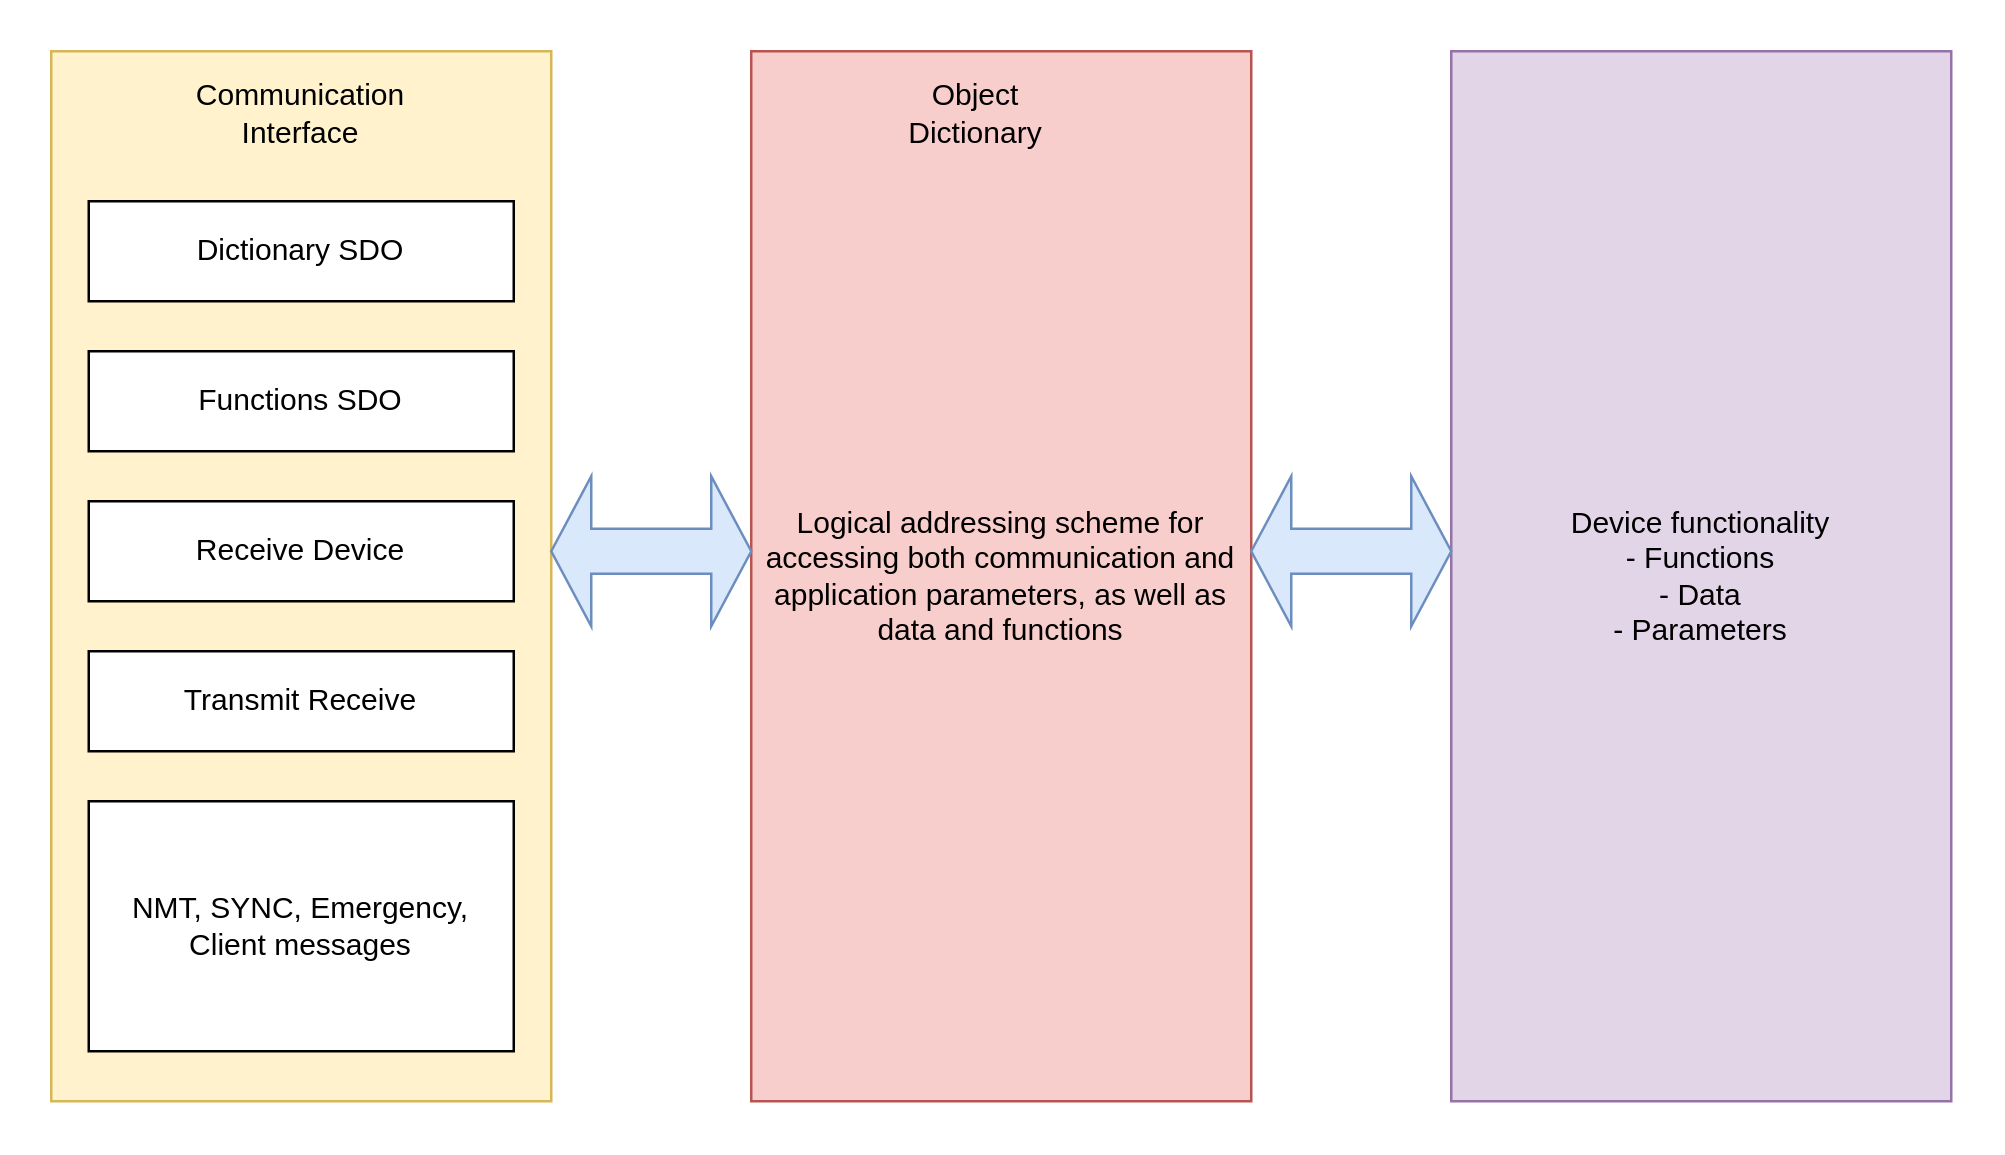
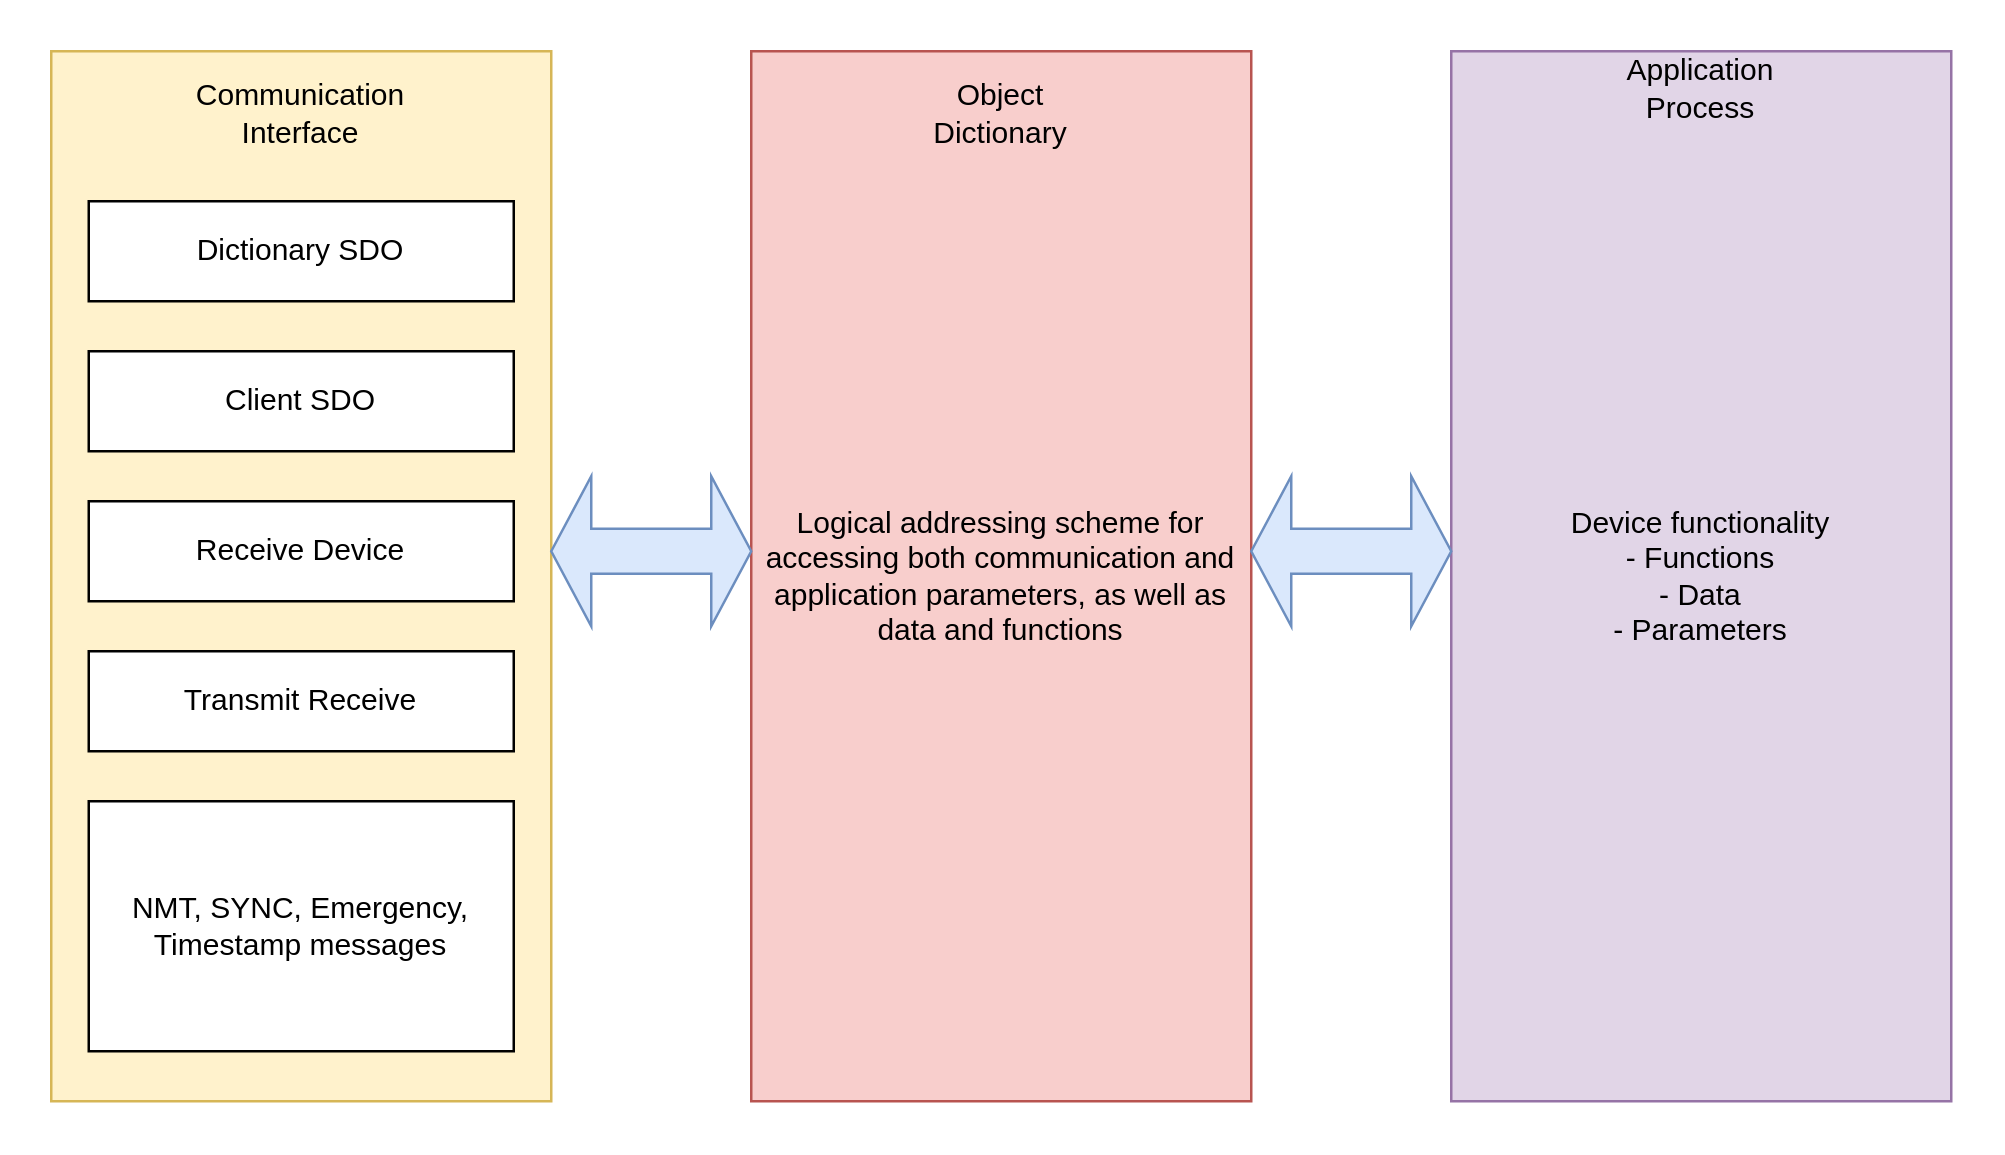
  <mxCell id="0" />
  <mxCell id="1" parent="0" />
  <mxCell id="2" value="" style="rounded=0;whiteSpace=wrap;html=1;fillColor=#fff2cc;strokeColor=#d6b656;" vertex="1" parent="1"><mxGeometry x="20" y="20" width="200" height="420" as="geometry" /></mxCell>
  <mxCell id="3" value="Dictionary SDO" style="rounded=0;whiteSpace=wrap;html=1;" vertex="1" parent="1"><mxGeometry x="35" y="80" width="170" height="40" as="geometry" /></mxCell>
  <mxCell id="4" value="Communication Interface" style="text;html=1;align=center;verticalAlign=middle;whiteSpace=wrap;rounded=0;" vertex="1" parent="1"><mxGeometry x="75" y="30" width="90" height="30" as="geometry" /></mxCell>
- <mxCell id="5" value="Functions SDO" style="rounded=0;whiteSpace=wrap;html=1;" vertex="1" parent="1"><mxGeometry x="35" y="140" width="170" height="40" as="geometry" /></mxCell>
+ <mxCell id="5" value="Client SDO" style="rounded=0;whiteSpace=wrap;html=1;" vertex="1" parent="1"><mxGeometry x="35" y="140" width="170" height="40" as="geometry" /></mxCell>
  <mxCell id="6" value="Receive Device" style="rounded=0;whiteSpace=wrap;html=1;" vertex="1" parent="1"><mxGeometry x="35" y="200" width="170" height="40" as="geometry" /></mxCell>
  <mxCell id="7" value="Transmit Receive" style="rounded=0;whiteSpace=wrap;html=1;" vertex="1" parent="1"><mxGeometry x="35" y="260" width="170" height="40" as="geometry" /></mxCell>
- <mxCell id="8" value="NMT, SYNC, Emergency, Client messages" style="rounded=0;whiteSpace=wrap;html=1;" vertex="1" parent="1"><mxGeometry x="35" y="320" width="170" height="100" as="geometry" /></mxCell>
+ <mxCell id="8" value="NMT, SYNC, Emergency, Timestamp messages" style="rounded=0;whiteSpace=wrap;html=1;" vertex="1" parent="1"><mxGeometry x="35" y="320" width="170" height="100" as="geometry" /></mxCell>
  <mxCell id="9" value="Logical addressing scheme for accessing both communication and application parameters, as well as data and functions" style="rounded=0;whiteSpace=wrap;html=1;fillColor=#f8cecc;strokeColor=#b85450;" vertex="1" parent="1"><mxGeometry x="300" y="20" width="200" height="420" as="geometry" /></mxCell>
  <mxCell id="10" value="Device functionality&lt;br&gt;- Functions&lt;br&gt;- Data&lt;br&gt;- Parameters" style="rounded=0;whiteSpace=wrap;html=1;fillColor=#e1d5e7;strokeColor=#9673a6;" vertex="1" parent="1"><mxGeometry x="580" y="20" width="200" height="420" as="geometry" /></mxCell>
- <mxCell id="11" value="Object Dictionary" style="text;html=1;align=center;verticalAlign=middle;whiteSpace=wrap;rounded=0;" vertex="1" parent="1"><mxGeometry x="360" y="30" width="60" height="30" as="geometry" /></mxCell>
+ <mxCell id="11" value="Object Dictionary" style="text;html=1;align=center;verticalAlign=middle;whiteSpace=wrap;rounded=0;" vertex="1" parent="1"><mxGeometry x="370" y="30" width="60" height="30" as="geometry" /></mxCell>
+ <mxCell id="12" value="Application Process" style="text;html=1;align=center;verticalAlign=middle;whiteSpace=wrap;rounded=0;" vertex="1" parent="1"><mxGeometry x="650" y="20" width="60" height="30" as="geometry" /></mxCell>
  <mxCell id="13" value="" style="shape=doubleArrow;whiteSpace=wrap;html=1;fillColor=#dae8fc;strokeColor=#6c8ebf;" vertex="1" parent="1"><mxGeometry x="220" y="190" width="80" height="60" as="geometry" /></mxCell>
  <mxCell id="14" value="" style="shape=doubleArrow;whiteSpace=wrap;html=1;fillColor=#dae8fc;strokeColor=#6c8ebf;" vertex="1" parent="1"><mxGeometry x="500" y="190" width="80" height="60" as="geometry" /></mxCell>
